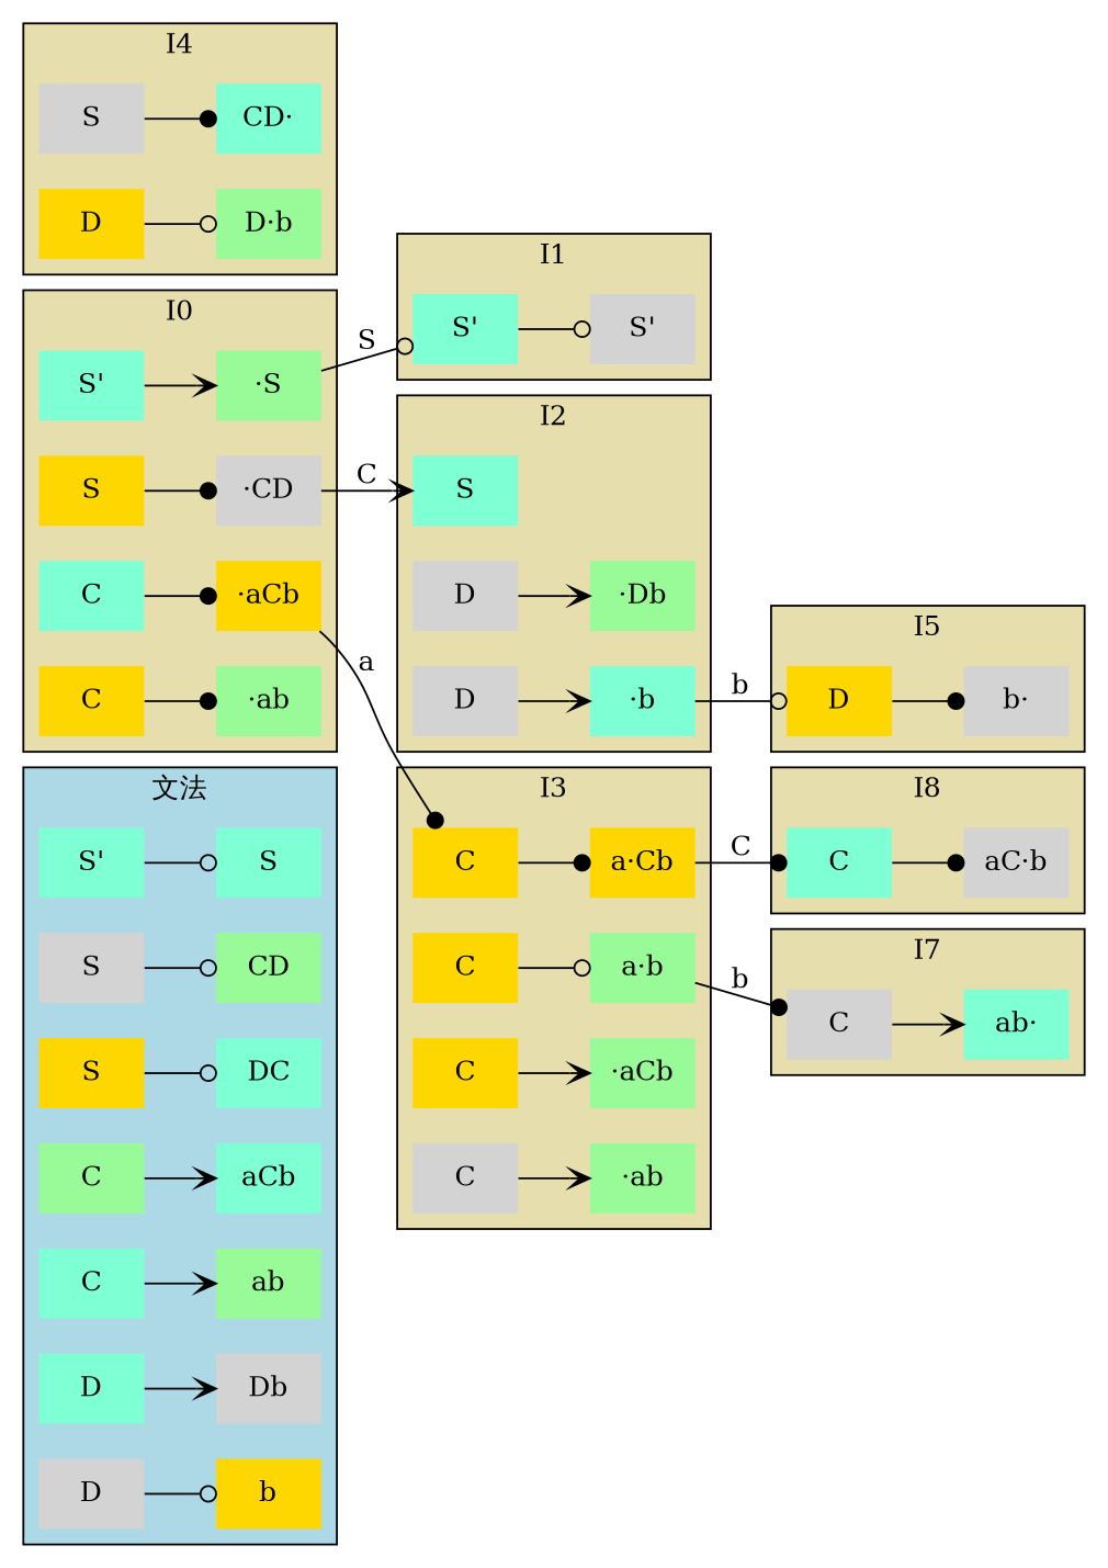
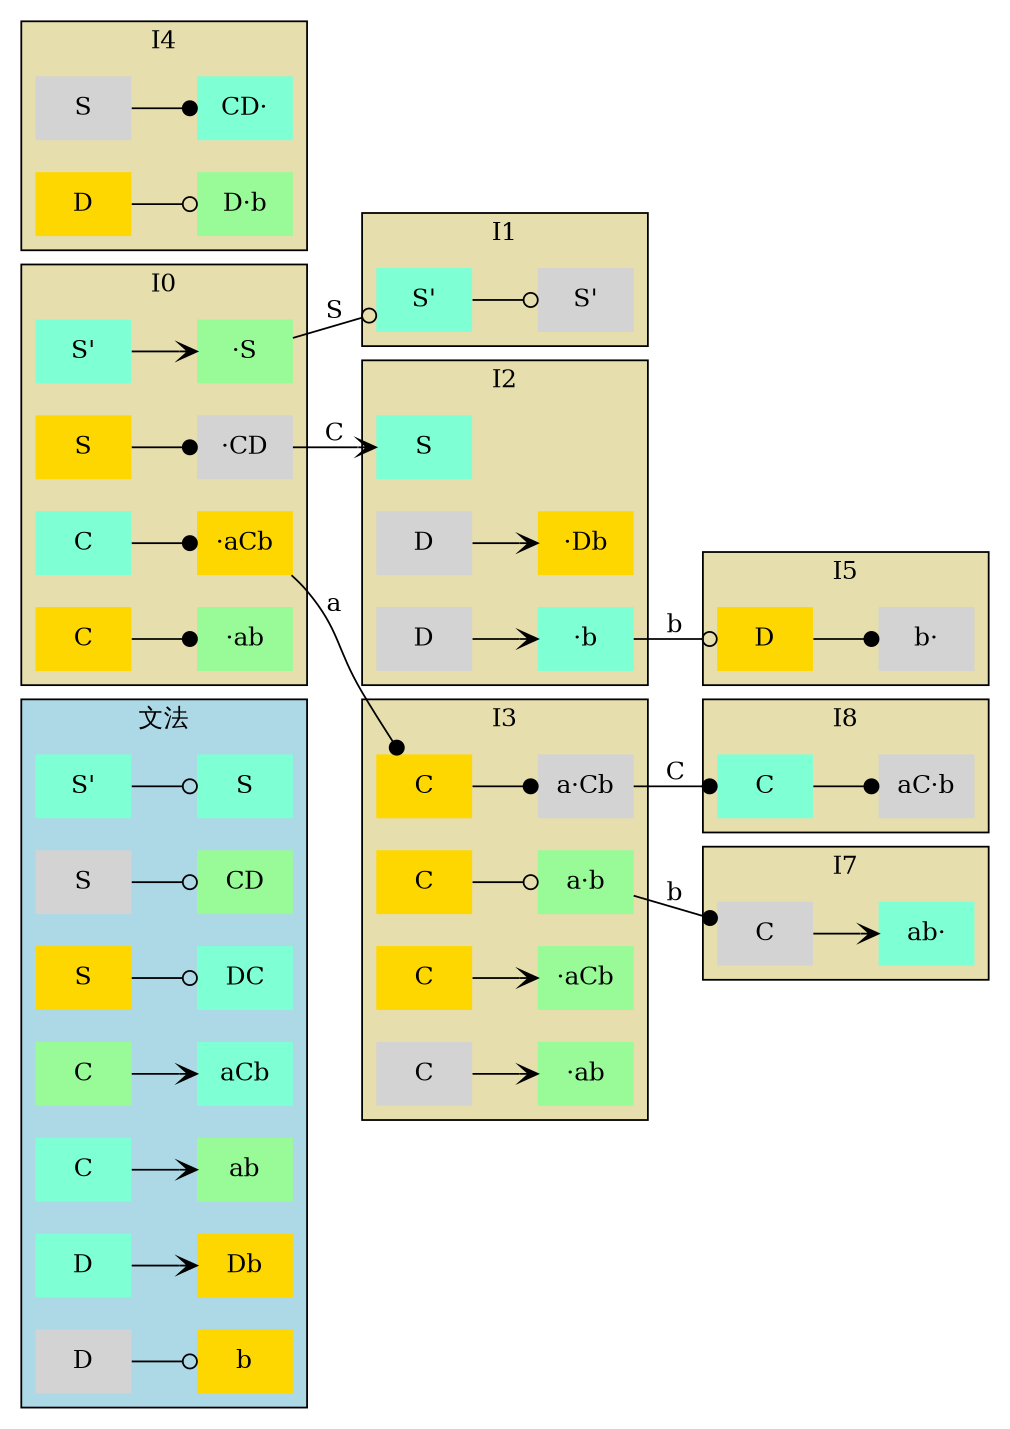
  digraph {
    compound=true
    rankdir=LR
    node [fillcolor=aquamarine shape=plaintext style=filled]
    edge [arrowhead=vee]
    n1 [label="S'"]
    n2 [label=S]
    n3 [fillcolor=lightgrey label=S]
    n4 [fillcolor=palegreen label=CD]
    n5 [fillcolor=gold label=S]
    n6 [label=DC]
    n7 [fillcolor=palegreen label=C]
    n8 [label=aCb]
    n9 [label=C]
    n10 [fillcolor=palegreen label=ab]
    n11 [label=D]
-   n12 [fillcolor=lightgrey label=Db]
+   n12 [fillcolor=gold label=Db]
    n13 [fillcolor=lightgrey label=D]
    n14 [fillcolor=gold label=b]
    n15 [label="S'"]
    n16 [fillcolor=palegreen label="·S"]
    n17 [fillcolor=gold label=S]
    n18 [fillcolor=lightgrey label="·CD"]
    n19 [label=C]
    n20 [fillcolor=gold label="·aCb"]
    n21 [fillcolor=gold label=C]
    n22 [fillcolor=palegreen label="·ab"]
    n23 [label="S'"]
    n24 [fillcolor=lightgrey label="S'"]
    n25 [label=S]
    n26 [fillcolor=lightgrey label=D]
-   n27 [fillcolor=palegreen label="·Db"]
+   n27 [fillcolor=gold label="·Db"]
    n28 [fillcolor=lightgrey label=D]
    n29 [label="·b"]
    n30 [fillcolor=gold label=C]
-   n31 [fillcolor=gold label="a·Cb"]
+   n31 [fillcolor=lightgrey label="a·Cb"]
    n32 [fillcolor=gold label=C]
    n33 [fillcolor=palegreen label="a·b"]
    n34 [fillcolor=gold label=C]
    n35 [fillcolor=palegreen label="·aCb"]
    n36 [fillcolor=lightgrey label=C]
    n37 [fillcolor=palegreen label="·ab"]
    n38 [fillcolor=lightgrey label=S]
    n39 [label="CD·"]
    n40 [fillcolor=gold label=D]
    n41 [fillcolor=palegreen label="D·b"]
    n42 [fillcolor=gold label=D]
    n43 [fillcolor=lightgrey label="b·"]
    n44 [label=C]
    n45 [fillcolor=lightgrey label="aC·b"]
    n46 [fillcolor=lightgrey label=C]
    n47 [label="ab·"]
    subgraph cluster_1 {
      bgcolor=lightblue
      label="文法"
      n1
      n2
      n3
      n4
      n5
      n6
      n7
      n8
      n9
      n10
      n11
      n12
      n13
      n14
    }
    subgraph cluster_2 {
      bgcolor="#e6dead"
      label=I0
      n15
      n16
      n17
      n18
      n19
      n20
      n21
      n22
    }
    subgraph cluster_3 {
      bgcolor="#e6dead"
      label=I1
      n23
      n24
    }
    subgraph cluster_4 {
      bgcolor="#e6dead"
      label=I2
      n25
      n26
      n27
      n28
      n29
    }
    subgraph cluster_5 {
      bgcolor="#e6dead"
      label=I3
      n30
      n31
      n32
      n33
      n34
      n35
      n36
      n37
    }
    subgraph cluster_6 {
      bgcolor="#e6dead"
      label=I4
      n38
      n39
      n40
      n41
    }
    subgraph cluster_7 {
      bgcolor="#e6dead"
      label=I5
      n42
      n43
    }
    subgraph cluster_8 {
      bgcolor="#e6dead"
      label=I8
      n44
      n45
    }
    subgraph cluster_9 {
      bgcolor="#e6dead"
      label=I7
      n46
      n47
    }
    n1 -> n2 [arrowhead=odot]
    n3 -> n4 [arrowhead=odot]
    n5 -> n6 [arrowhead=odot]
    n7 -> n8
    n9 -> n10
    n11 -> n12
    n13 -> n14 [arrowhead=odot]
    n15 -> n16
    n16 -> n23 [arrowhead=odot label=S]
    n17 -> n18 [arrowhead=dot]
    n18 -> n25 [label=C]
    n19 -> n20 [arrowhead=dot]
    n20 -> n30 [arrowhead=dot label=a]
    n21 -> n22 [arrowhead=dot]
    n23 -> n24 [arrowhead=odot]
    n26 -> n27
    n28 -> n29
    n29 -> n42 [arrowhead=odot label=b]
    n30 -> n31 [arrowhead=dot]
    n31 -> n44 [arrowhead=dot label=C]
    n32 -> n33 [arrowhead=odot]
    n33 -> n46 [arrowhead=dot label=b]
    n34 -> n35
    n36 -> n37
    n38 -> n39 [arrowhead=dot]
    n40 -> n41 [arrowhead=odot]
    n42 -> n43 [arrowhead=dot]
    n44 -> n45 [arrowhead=dot]
    n46 -> n47
  }
